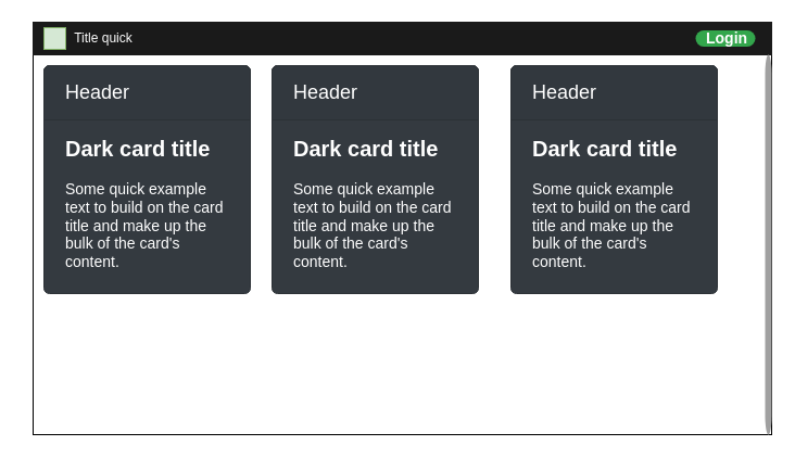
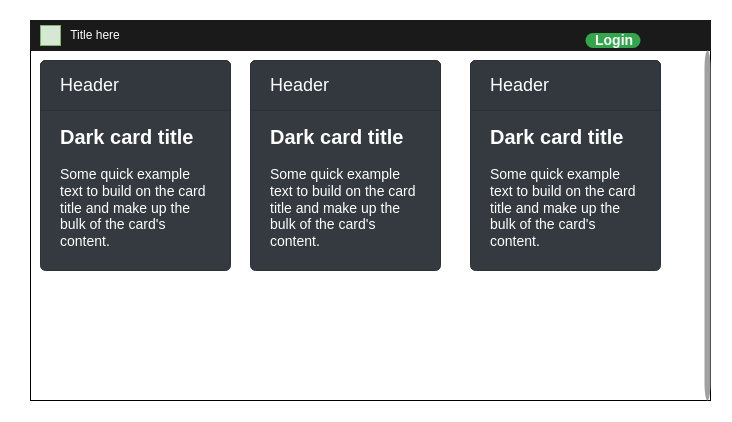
  <mxCell id="0" />
  <mxCell id="1" parent="0" />
  <mxCell id="2" value="" style="rounded=0;whiteSpace=wrap;html=1;" vertex="1" parent="1"><mxGeometry x="30" y="20" width="680" height="380" as="geometry" /></mxCell>
  <mxCell id="3" value="&lt;b&gt;&lt;font style=&quot;font-size: 20px&quot;&gt;Dark card title&lt;/font&gt;&lt;/b&gt;&lt;br style=&quot;font-size: 14px&quot;&gt;&lt;br style=&quot;font-size: 14px&quot;&gt;Some quick example text to build on the card title and make up the bulk of the card's content." style="html=1;shadow=0;dashed=0;shape=mxgraph.bootstrap.rrect;rSize=5;strokeColor=#2C3136;html=1;whiteSpace=wrap;fillColor=#343A40;fontColor=#ffffff;verticalAlign=bottom;align=left;spacing=20;spacingBottom=0;fontSize=14;" vertex="1" parent="1"><mxGeometry x="40" y="60" width="190" height="210" as="geometry" /></mxCell>
  <mxCell id="4" value="Header" style="html=1;shadow=0;dashed=0;shape=mxgraph.bootstrap.topButton;rSize=5;perimeter=none;whiteSpace=wrap;fillColor=#32383E;strokeColor=#2C3136;fontColor=#ffffff;resizeWidth=1;fontSize=18;align=left;spacing=20;" vertex="1" parent="3"><mxGeometry width="190" height="50" relative="1" as="geometry" /></mxCell>
  <mxCell id="5" value="" style="whiteSpace=wrap;html=1;shadow=0;dashed=0;fontSize=10;align=left;fillColor=#1A1A1A;strokeColor=#1A1A1A;fontColor=#FFFFFF;" vertex="1" parent="1"><mxGeometry x="30" y="20" width="680" height="30" as="geometry" /></mxCell>
  <mxCell id="6" value="" style="whiteSpace=wrap;html=1;aspect=fixed;fillColor=#d5e8d4;strokeColor=#82b366;" vertex="1" parent="1"><mxGeometry x="40" y="25" width="20" height="20" as="geometry" /></mxCell>
- <mxCell id="7" value="&lt;font color=&quot;#ffffff&quot;&gt;Title quick&lt;/font&gt;" style="text;html=1;align=center;verticalAlign=middle;whiteSpace=wrap;rounded=0;" vertex="1" parent="1"><mxGeometry x="20" y="25" width="150" height="20" as="geometry" /></mxCell>
- <mxCell id="8" value="Login" style="rounded=1;whiteSpace=wrap;html=1;arcSize=50;strokeColor=none;strokeWidth=1;fillColor=#33A64C;fontColor=#FFFFFF;whiteSpace=wrap;align=left;verticalAlign=middle;spacingLeft=0;fontStyle=1;fontSize=14;spacing=10;" vertex="1" parent="1"><mxGeometry x="640" y="27.5" width="55" height="15" as="geometry" /></mxCell>
+ <mxCell id="7" value="&lt;font color=&quot;#ffffff&quot;&gt;Title here&lt;/font&gt;" style="text;html=1;align=center;verticalAlign=middle;whiteSpace=wrap;rounded=0;" vertex="1" parent="1"><mxGeometry x="20" y="25" width="150" height="20" as="geometry" /></mxCell>
+ <mxCell id="8" value="Login" style="rounded=1;whiteSpace=wrap;html=1;arcSize=50;strokeColor=none;strokeWidth=1;fillColor=#33A64C;fontColor=#FFFFFF;whiteSpace=wrap;align=left;verticalAlign=middle;spacingLeft=0;fontStyle=1;fontSize=14;spacing=10;" vertex="1" parent="1"><mxGeometry x="585" y="32.5" width="55" height="15" as="geometry" /></mxCell>
  <mxCell id="9" value="&lt;b&gt;&lt;font style=&quot;font-size: 20px&quot;&gt;Dark card title&lt;/font&gt;&lt;/b&gt;&lt;br style=&quot;font-size: 14px&quot;&gt;&lt;br style=&quot;font-size: 14px&quot;&gt;Some quick example text to build on the card title and make up the bulk of the card's content." style="html=1;shadow=0;dashed=0;shape=mxgraph.bootstrap.rrect;rSize=5;strokeColor=#2C3136;html=1;whiteSpace=wrap;fillColor=#343A40;fontColor=#ffffff;verticalAlign=bottom;align=left;spacing=20;spacingBottom=0;fontSize=14;" vertex="1" parent="1"><mxGeometry x="250" y="60" width="190" height="210" as="geometry" /></mxCell>
  <mxCell id="10" value="Header" style="html=1;shadow=0;dashed=0;shape=mxgraph.bootstrap.topButton;rSize=5;perimeter=none;whiteSpace=wrap;fillColor=#32383E;strokeColor=#2C3136;fontColor=#ffffff;resizeWidth=1;fontSize=18;align=left;spacing=20;" vertex="1" parent="9"><mxGeometry width="190" height="50" relative="1" as="geometry" /></mxCell>
  <mxCell id="11" value="&lt;b&gt;&lt;font style=&quot;font-size: 20px&quot;&gt;Dark card title&lt;/font&gt;&lt;/b&gt;&lt;br style=&quot;font-size: 14px&quot;&gt;&lt;br style=&quot;font-size: 14px&quot;&gt;Some quick example text to build on the card title and make up the bulk of the card's content." style="html=1;shadow=0;dashed=0;shape=mxgraph.bootstrap.rrect;rSize=5;strokeColor=#2C3136;html=1;whiteSpace=wrap;fillColor=#343A40;fontColor=#ffffff;verticalAlign=bottom;align=left;spacing=20;spacingBottom=0;fontSize=14;" vertex="1" parent="1"><mxGeometry x="470" y="60" width="190" height="210" as="geometry" /></mxCell>
  <mxCell id="12" value="Header" style="html=1;shadow=0;dashed=0;shape=mxgraph.bootstrap.topButton;rSize=5;perimeter=none;whiteSpace=wrap;fillColor=#32383E;strokeColor=#2C3136;fontColor=#ffffff;resizeWidth=1;fontSize=18;align=left;spacing=20;" vertex="1" parent="11"><mxGeometry width="190" height="50" relative="1" as="geometry" /></mxCell>
  <mxCell id="13" value="" style="html=1;verticalLabelPosition=bottom;labelBackgroundColor=#ffffff;verticalAlign=top;shadow=0;dashed=0;strokeWidth=2;shape=mxgraph.ios7.misc.scroll_(vertical);fillColor=#a0a0a0;" vertex="1" parent="1"><mxGeometry x="704" y="50" width="6" height="350" as="geometry" /></mxCell>
